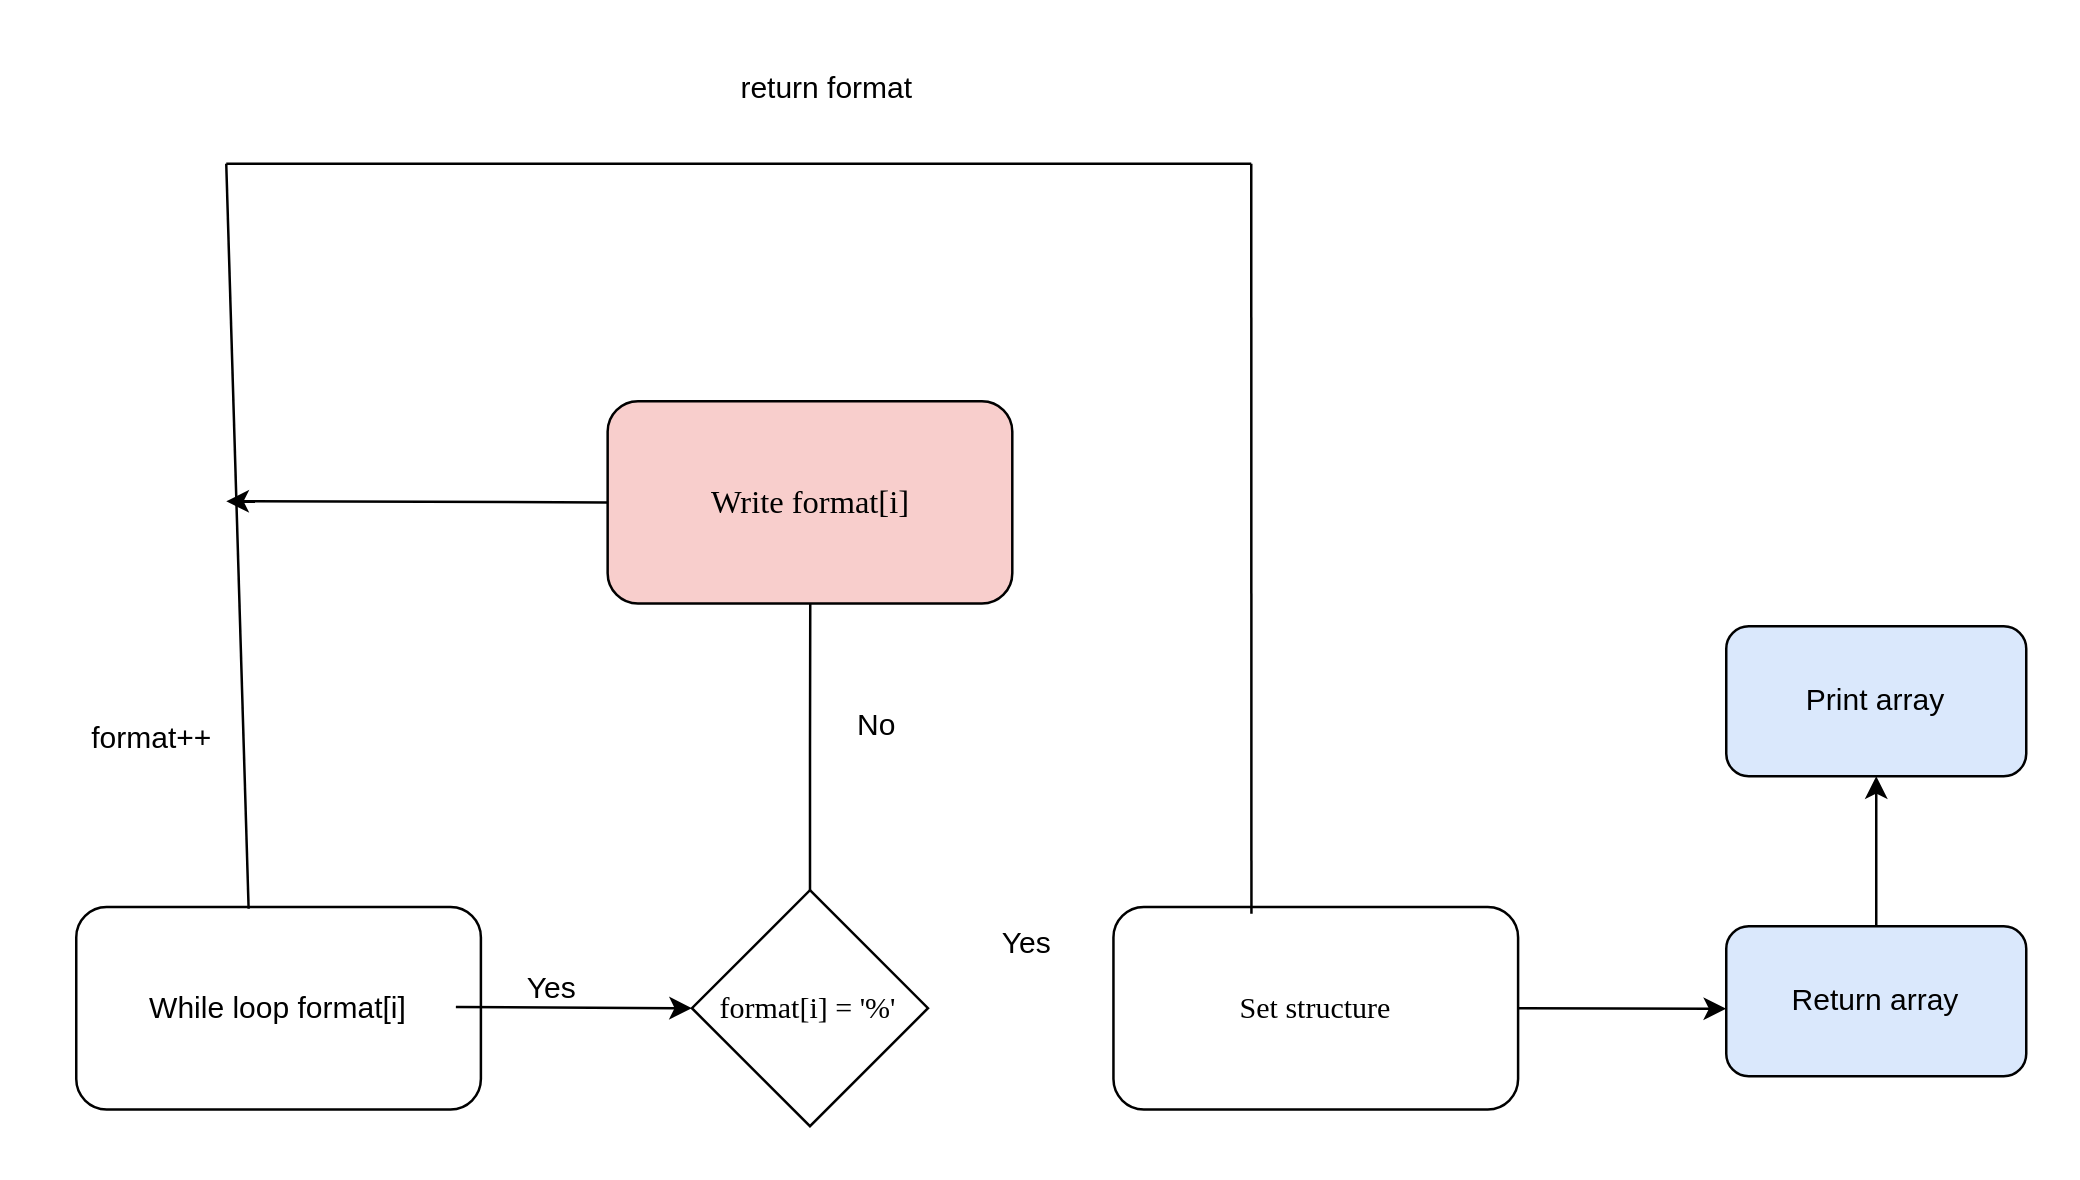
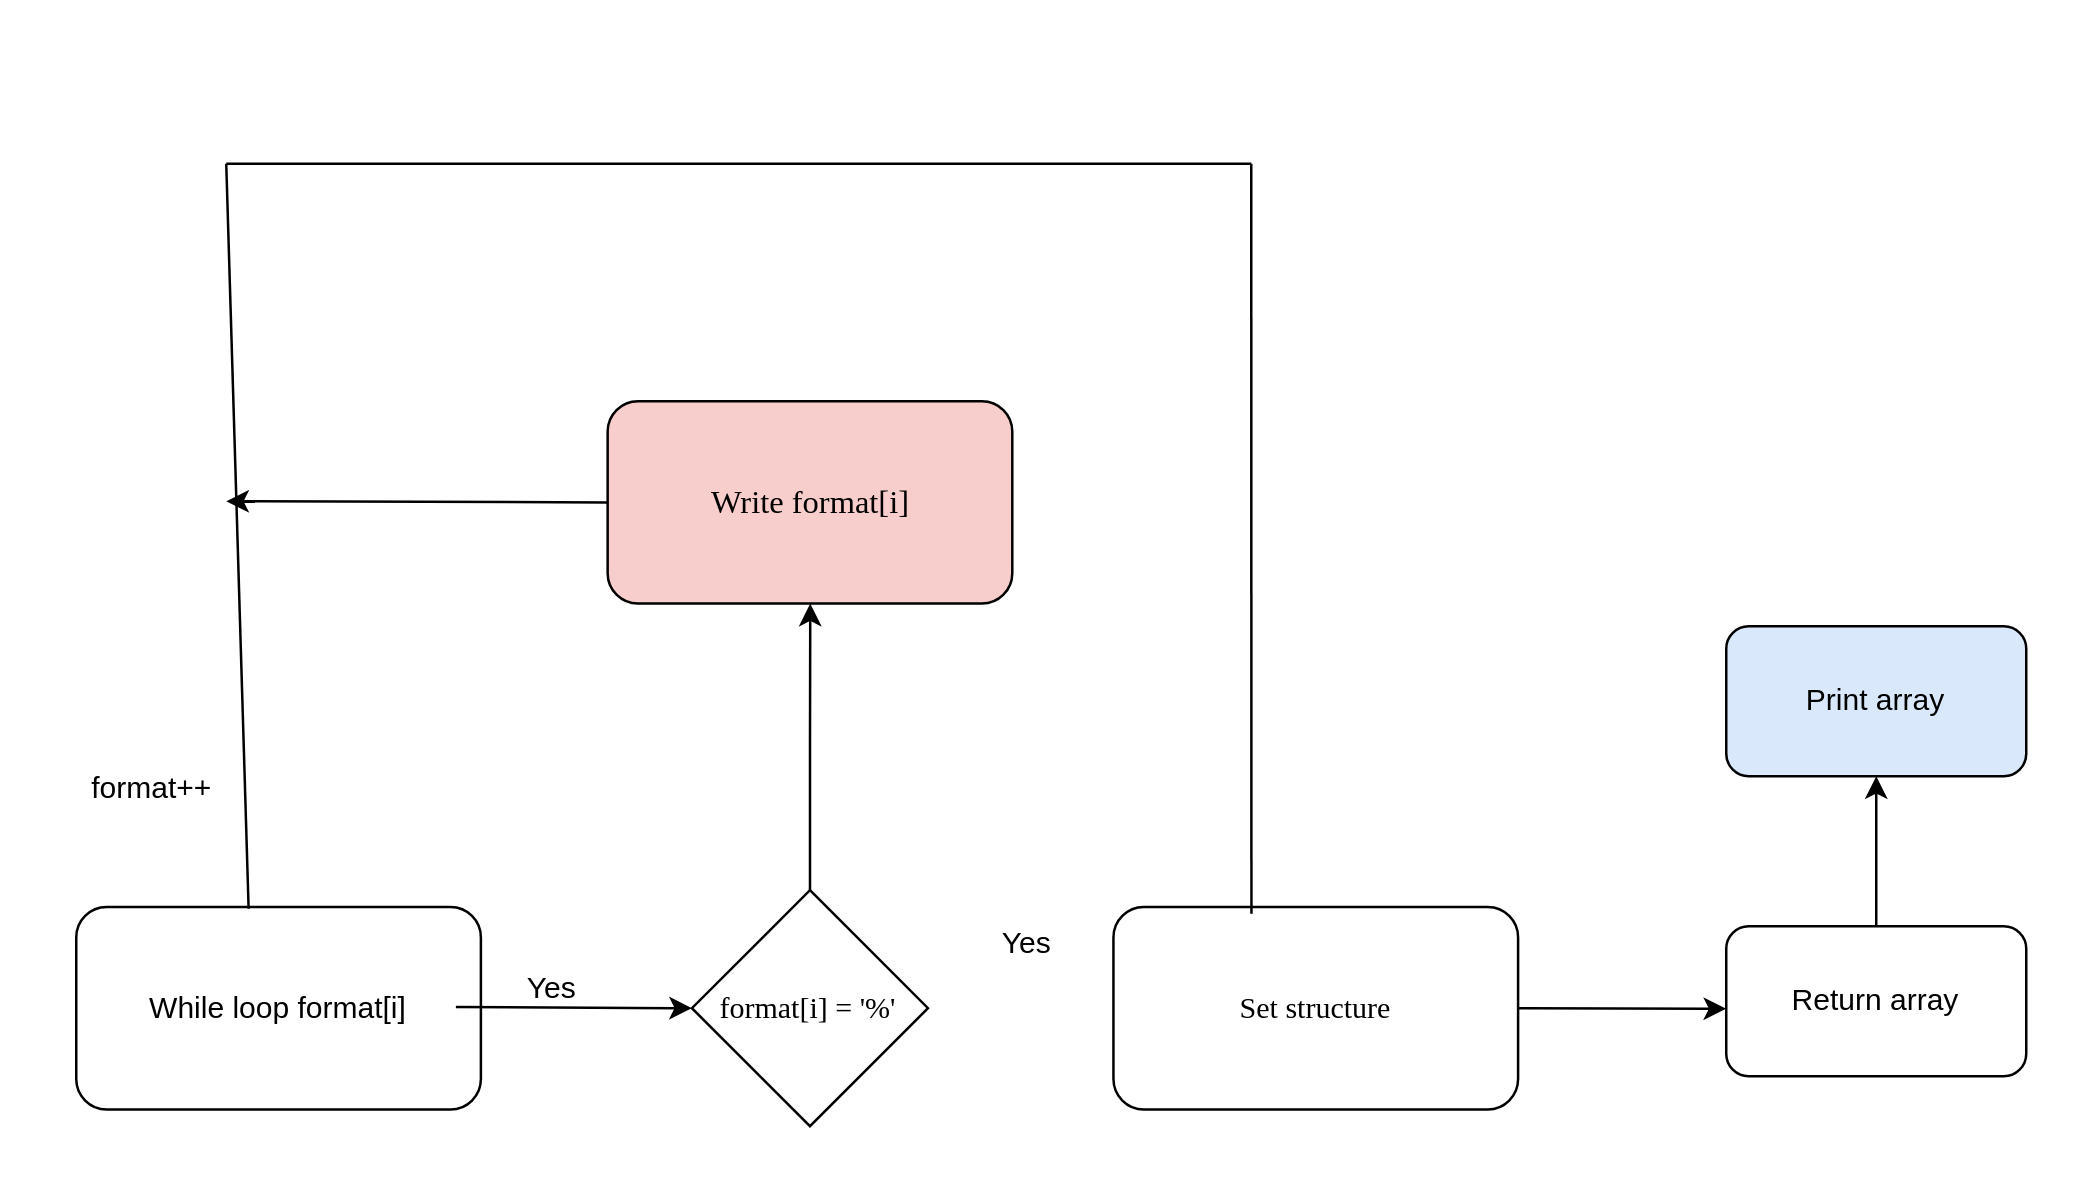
  <mxCell id="0" />
  <mxCell id="1" parent="0" />
  <mxCell id="2" value="" style="group" vertex="1" connectable="0" parent="1"><mxGeometry x="20" y="20" width="670" height="430" as="geometry" /></mxCell>
  <mxCell id="3" value="" style="group" vertex="1" connectable="0" parent="2"><mxGeometry y="140" width="586.74" height="290" as="geometry" /></mxCell>
  <mxCell id="4" value="" style="group" vertex="1" connectable="0" parent="3"><mxGeometry width="586.74" height="290" as="geometry" /></mxCell>
  <mxCell id="5" value="While loop format[i]" style="rounded=1;whiteSpace=wrap;html=1;" vertex="1" parent="4"><mxGeometry x="10" y="202.326" width="161.859" height="80.93" as="geometry" /></mxCell>
  <mxCell id="6" value="&lt;font style=&quot;font-size: 12px;&quot;&gt;format[i] = '%'&lt;/font&gt;" style="strokeWidth=1;html=1;shape=mxgraph.flowchart.decision;whiteSpace=wrap;rounded=1;shadow=0;labelBackgroundColor=none;fontFamily=Verdana;fontSize=8;align=center;" vertex="1" parent="4"><mxGeometry x="256.277" y="195.581" width="94.418" height="94.419" as="geometry" /></mxCell>
  <mxCell id="7" value="&lt;div style=&quot;font-size: 13px;&quot;&gt;&lt;font style=&quot;font-size: 13px;&quot;&gt;Write format[i] &lt;br&gt;&lt;/font&gt;&lt;/div&gt;" style="rounded=1;whiteSpace=wrap;html=1;fontSize=8;fontFamily=Verdana;strokeWidth=1;shadow=0;labelBackgroundColor=none;fillColor=#f8cecc;" vertex="1" parent="4"><mxGeometry x="222.557" width="161.859" height="80.93" as="geometry" /></mxCell>
  <mxCell id="8" value="&lt;font style=&quot;font-size: 12px;&quot;&gt;Set structure&lt;/font&gt;" style="rounded=1;whiteSpace=wrap;html=1;fontSize=8;fontFamily=Verdana;strokeWidth=1;shadow=0;labelBackgroundColor=none;" vertex="1" parent="4"><mxGeometry x="424.881" y="202.326" width="161.859" height="80.93" as="geometry" /></mxCell>
- <mxCell id="9" value="" style="edgeStyle=orthogonalEdgeStyle;rounded=0;orthogonalLoop=1;jettySize=auto;html=1;endArrow=none;" edge="1" parent="4" source="6" target="7"><mxGeometry relative="1" as="geometry" /></mxCell>
+ <mxCell id="9" value="" style="edgeStyle=orthogonalEdgeStyle;rounded=0;orthogonalLoop=1;jettySize=auto;html=1;" edge="1" parent="4" source="6" target="7"><mxGeometry relative="1" as="geometry" /></mxCell>
  <mxCell id="10" value="" style="endArrow=classic;html=1;rounded=0;entryX=0;entryY=0.5;entryDx=0;entryDy=0;entryPerimeter=0;" edge="1" parent="4" target="6"><mxGeometry width="50" height="50" relative="1" as="geometry"><mxPoint x="161.86" y="242.29" as="sourcePoint" /><mxPoint x="231.86" y="242.29" as="targetPoint" /></mxGeometry></mxCell>
  <mxCell id="11" value="Yes" style="text;html=1;align=center;verticalAlign=middle;resizable=0;points=[];autosize=1;strokeColor=none;fillColor=none;" vertex="1" parent="4"><mxGeometry x="370" y="202.33" width="40" height="30" as="geometry" /></mxCell>
- <mxCell id="12" value="No" style="text;html=1;align=center;verticalAlign=middle;resizable=0;points=[];autosize=1;strokeColor=none;fillColor=none;" vertex="1" parent="3"><mxGeometry x="310" y="115" width="40" height="30" as="geometry" /></mxCell>
  <mxCell id="13" value="Yes" style="text;html=1;align=center;verticalAlign=middle;resizable=0;points=[];autosize=1;strokeColor=none;fillColor=none;" vertex="1" parent="2"><mxGeometry x="180" y="360" width="40" height="30" as="geometry" /></mxCell>
  <mxCell id="14" value="" style="endArrow=none;html=1;rounded=0;exitX=0.426;exitY=0.008;exitDx=0;exitDy=0;exitPerimeter=0;" edge="1" parent="2" source="5"><mxGeometry width="50" height="50" relative="1" as="geometry"><mxPoint x="70" y="335" as="sourcePoint" /><mxPoint x="70" y="45" as="targetPoint" /></mxGeometry></mxCell>
  <mxCell id="15" value="" style="endArrow=none;html=1;rounded=0;exitX=0.341;exitY=0.033;exitDx=0;exitDy=0;exitPerimeter=0;" edge="1" parent="2" source="8"><mxGeometry width="50" height="50" relative="1" as="geometry"><mxPoint x="480" y="335" as="sourcePoint" /><mxPoint x="480" y="45" as="targetPoint" /></mxGeometry></mxCell>
  <mxCell id="16" value="" style="endArrow=none;html=1;rounded=0;" edge="1" parent="2"><mxGeometry width="50" height="50" relative="1" as="geometry"><mxPoint x="480" y="45" as="sourcePoint" /><mxPoint x="70" y="45" as="targetPoint" /></mxGeometry></mxCell>
- <mxCell id="17" value="return format" style="text;html=1;align=center;verticalAlign=middle;resizable=0;points=[];autosize=1;strokeColor=none;fillColor=none;" vertex="1" parent="2"><mxGeometry x="265" width="90" height="30" as="geometry" /></mxCell>
  <mxCell id="18" value="" style="endArrow=classic;html=1;rounded=0;exitX=0;exitY=0.5;exitDx=0;exitDy=0;" edge="1" parent="2" source="7"><mxGeometry width="50" height="50" relative="1" as="geometry"><mxPoint x="300" y="395" as="sourcePoint" /><mxPoint x="70" y="180" as="targetPoint" /></mxGeometry></mxCell>
- <mxCell id="19" value="format++" style="text;html=1;align=center;verticalAlign=middle;resizable=0;points=[];autosize=1;strokeColor=none;fillColor=none;" vertex="1" parent="2"><mxGeometry x="5" y="260" width="70" height="30" as="geometry" /></mxCell>
+ <mxCell id="19" value="format++" style="text;html=1;align=center;verticalAlign=middle;resizable=0;points=[];autosize=1;strokeColor=none;fillColor=none;" vertex="1" parent="2"><mxGeometry x="5" y="280" width="70" height="30" as="geometry" /></mxCell>
  <mxCell id="20" value="" style="endArrow=classic;html=1;rounded=0;exitX=1;exitY=0.5;exitDx=0;exitDy=0;" edge="1" parent="2" source="8"><mxGeometry width="50" height="50" relative="1" as="geometry"><mxPoint x="300" y="395" as="sourcePoint" /><mxPoint x="670" y="383" as="targetPoint" /></mxGeometry></mxCell>
- <mxCell id="21" value="&lt;div&gt;Return array&lt;/div&gt;" style="rounded=1;whiteSpace=wrap;html=1;fillColor=#dae8fc;" vertex="1" parent="1"><mxGeometry x="690" y="370" width="120" height="60" as="geometry" /></mxCell>
+ <mxCell id="21" value="&lt;div&gt;Return array&lt;/div&gt;" style="rounded=1;whiteSpace=wrap;html=1;" vertex="1" parent="1"><mxGeometry x="690" y="370" width="120" height="60" as="geometry" /></mxCell>
  <mxCell id="22" value="" style="endArrow=classic;html=1;rounded=0;exitX=0.5;exitY=0;exitDx=0;exitDy=0;" edge="1" parent="1" source="21"><mxGeometry width="50" height="50" relative="1" as="geometry"><mxPoint x="470" y="550" as="sourcePoint" /><mxPoint x="750" y="310" as="targetPoint" /></mxGeometry></mxCell>
  <mxCell id="23" value="Print array" style="rounded=1;whiteSpace=wrap;html=1;fillColor=#dae8fc;" vertex="1" parent="1"><mxGeometry x="690" y="250" width="120" height="60" as="geometry" /></mxCell>
